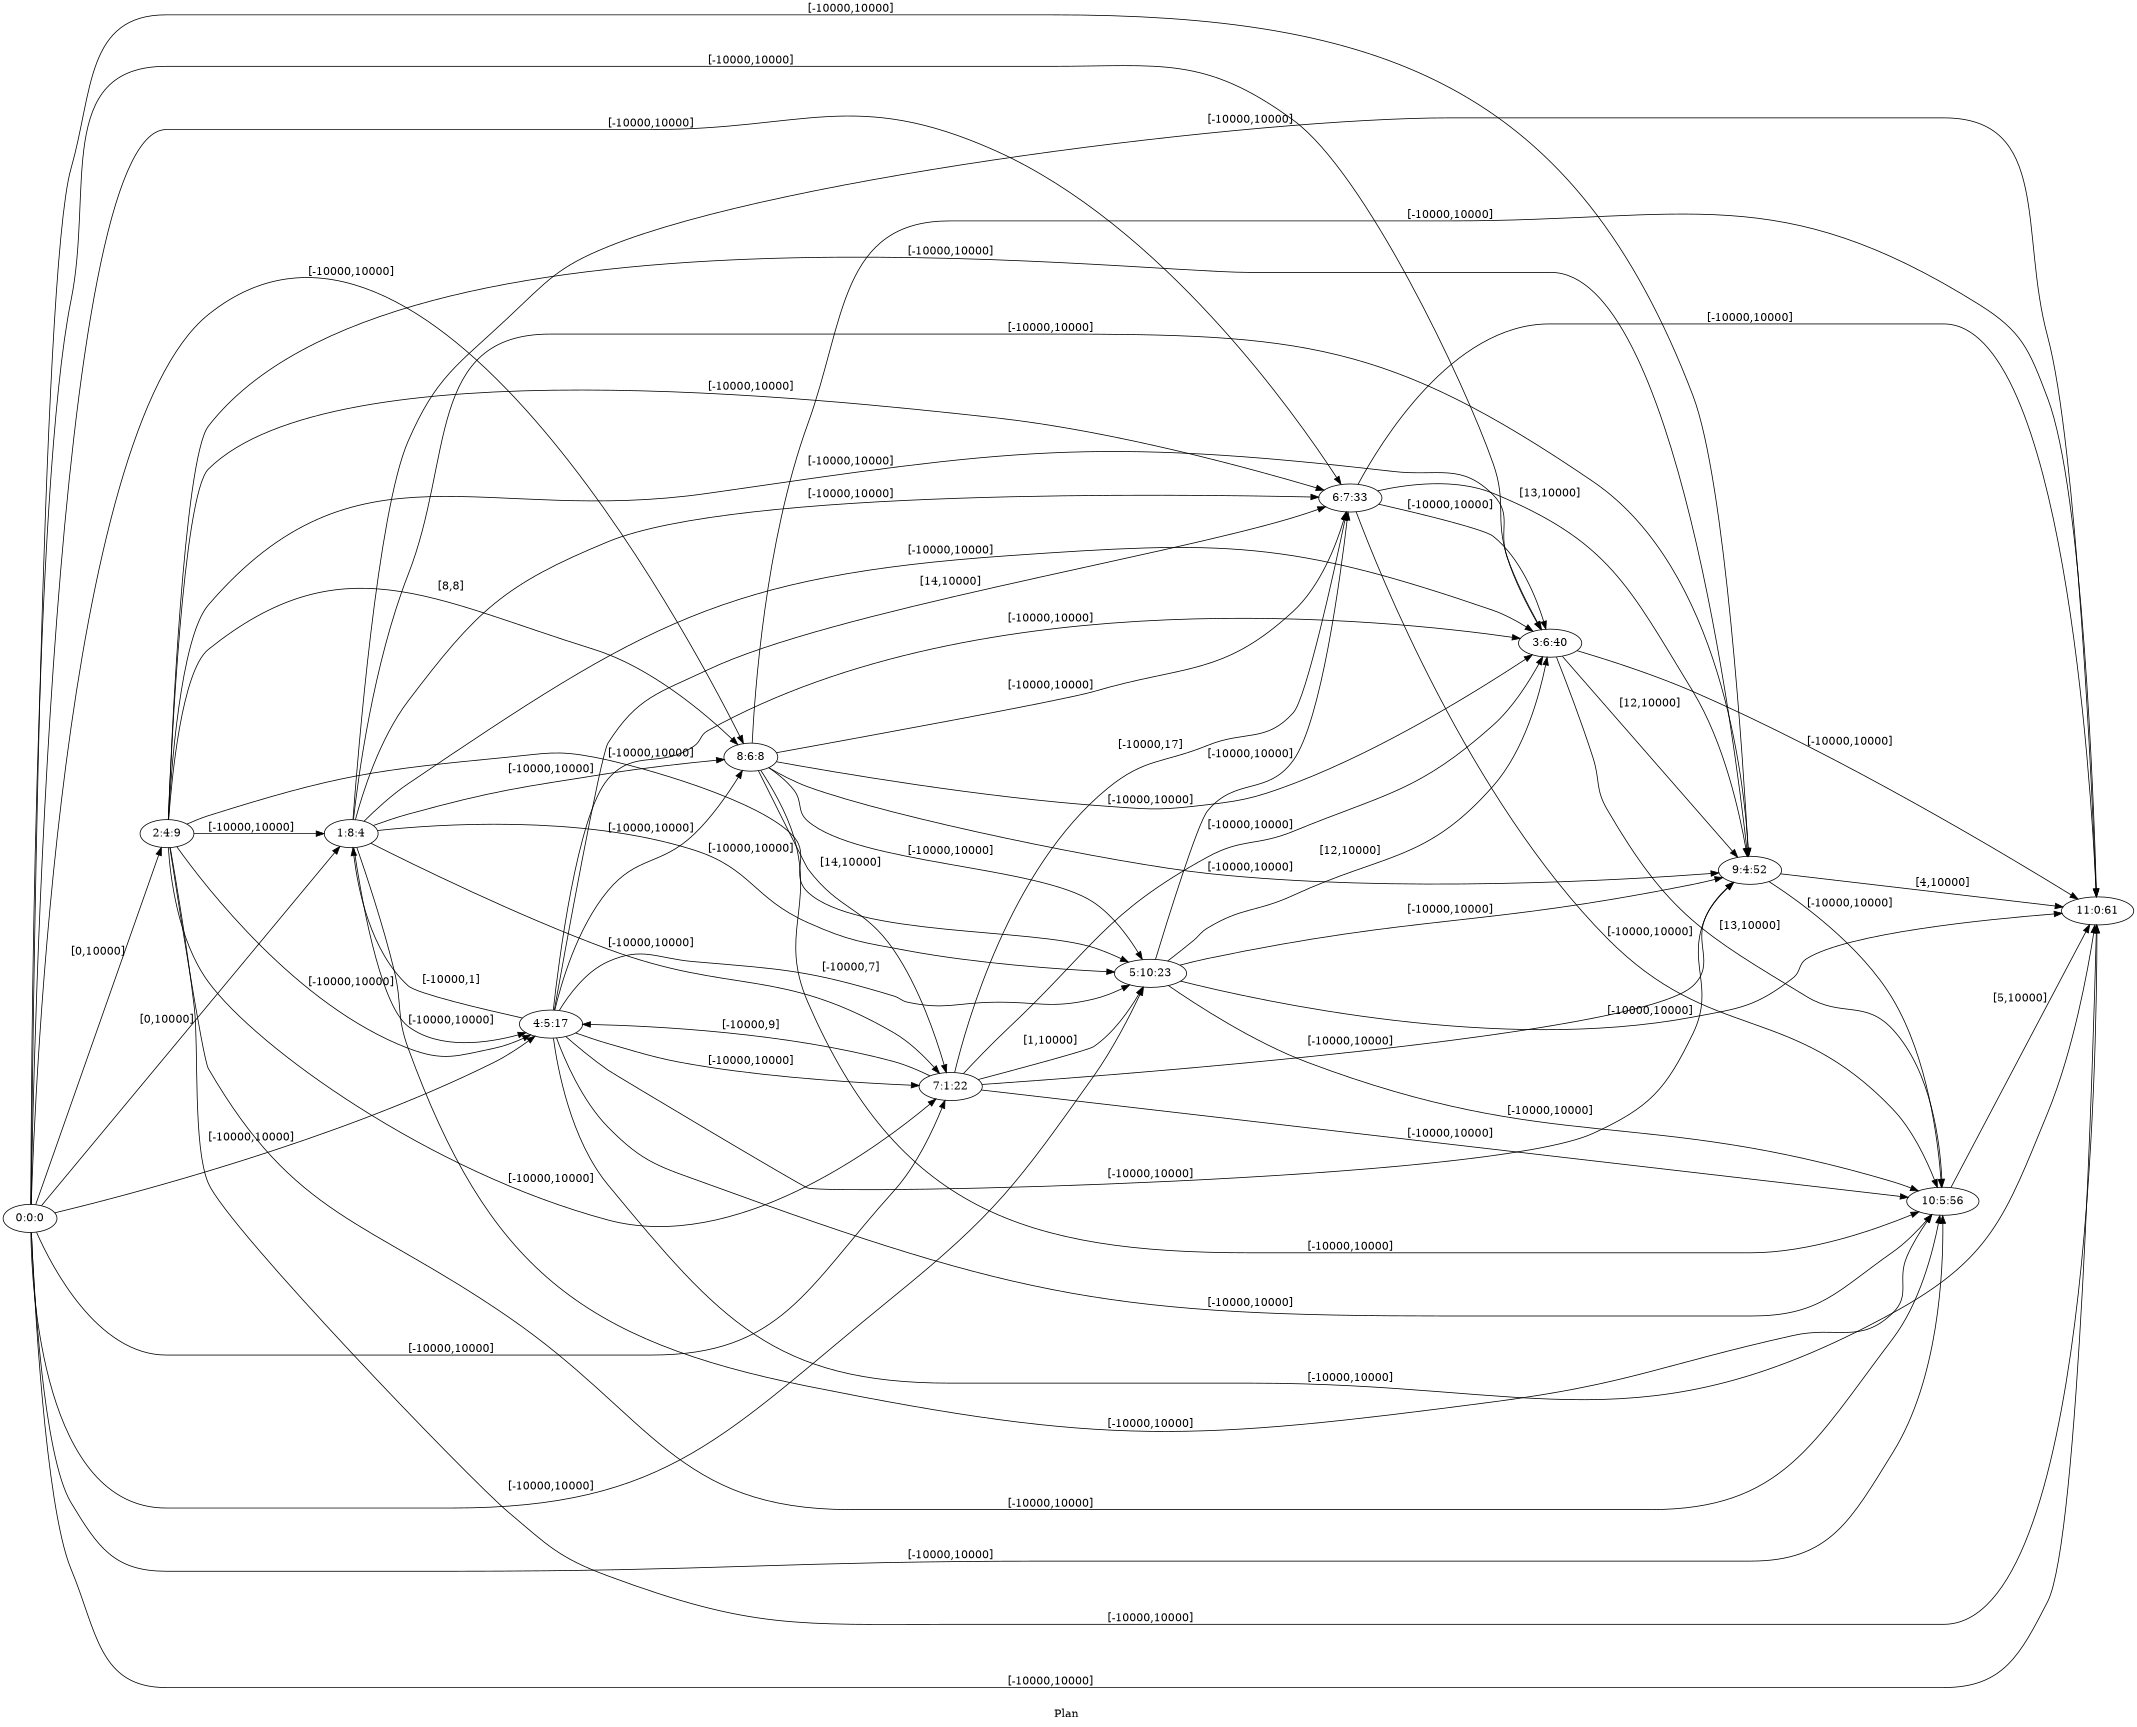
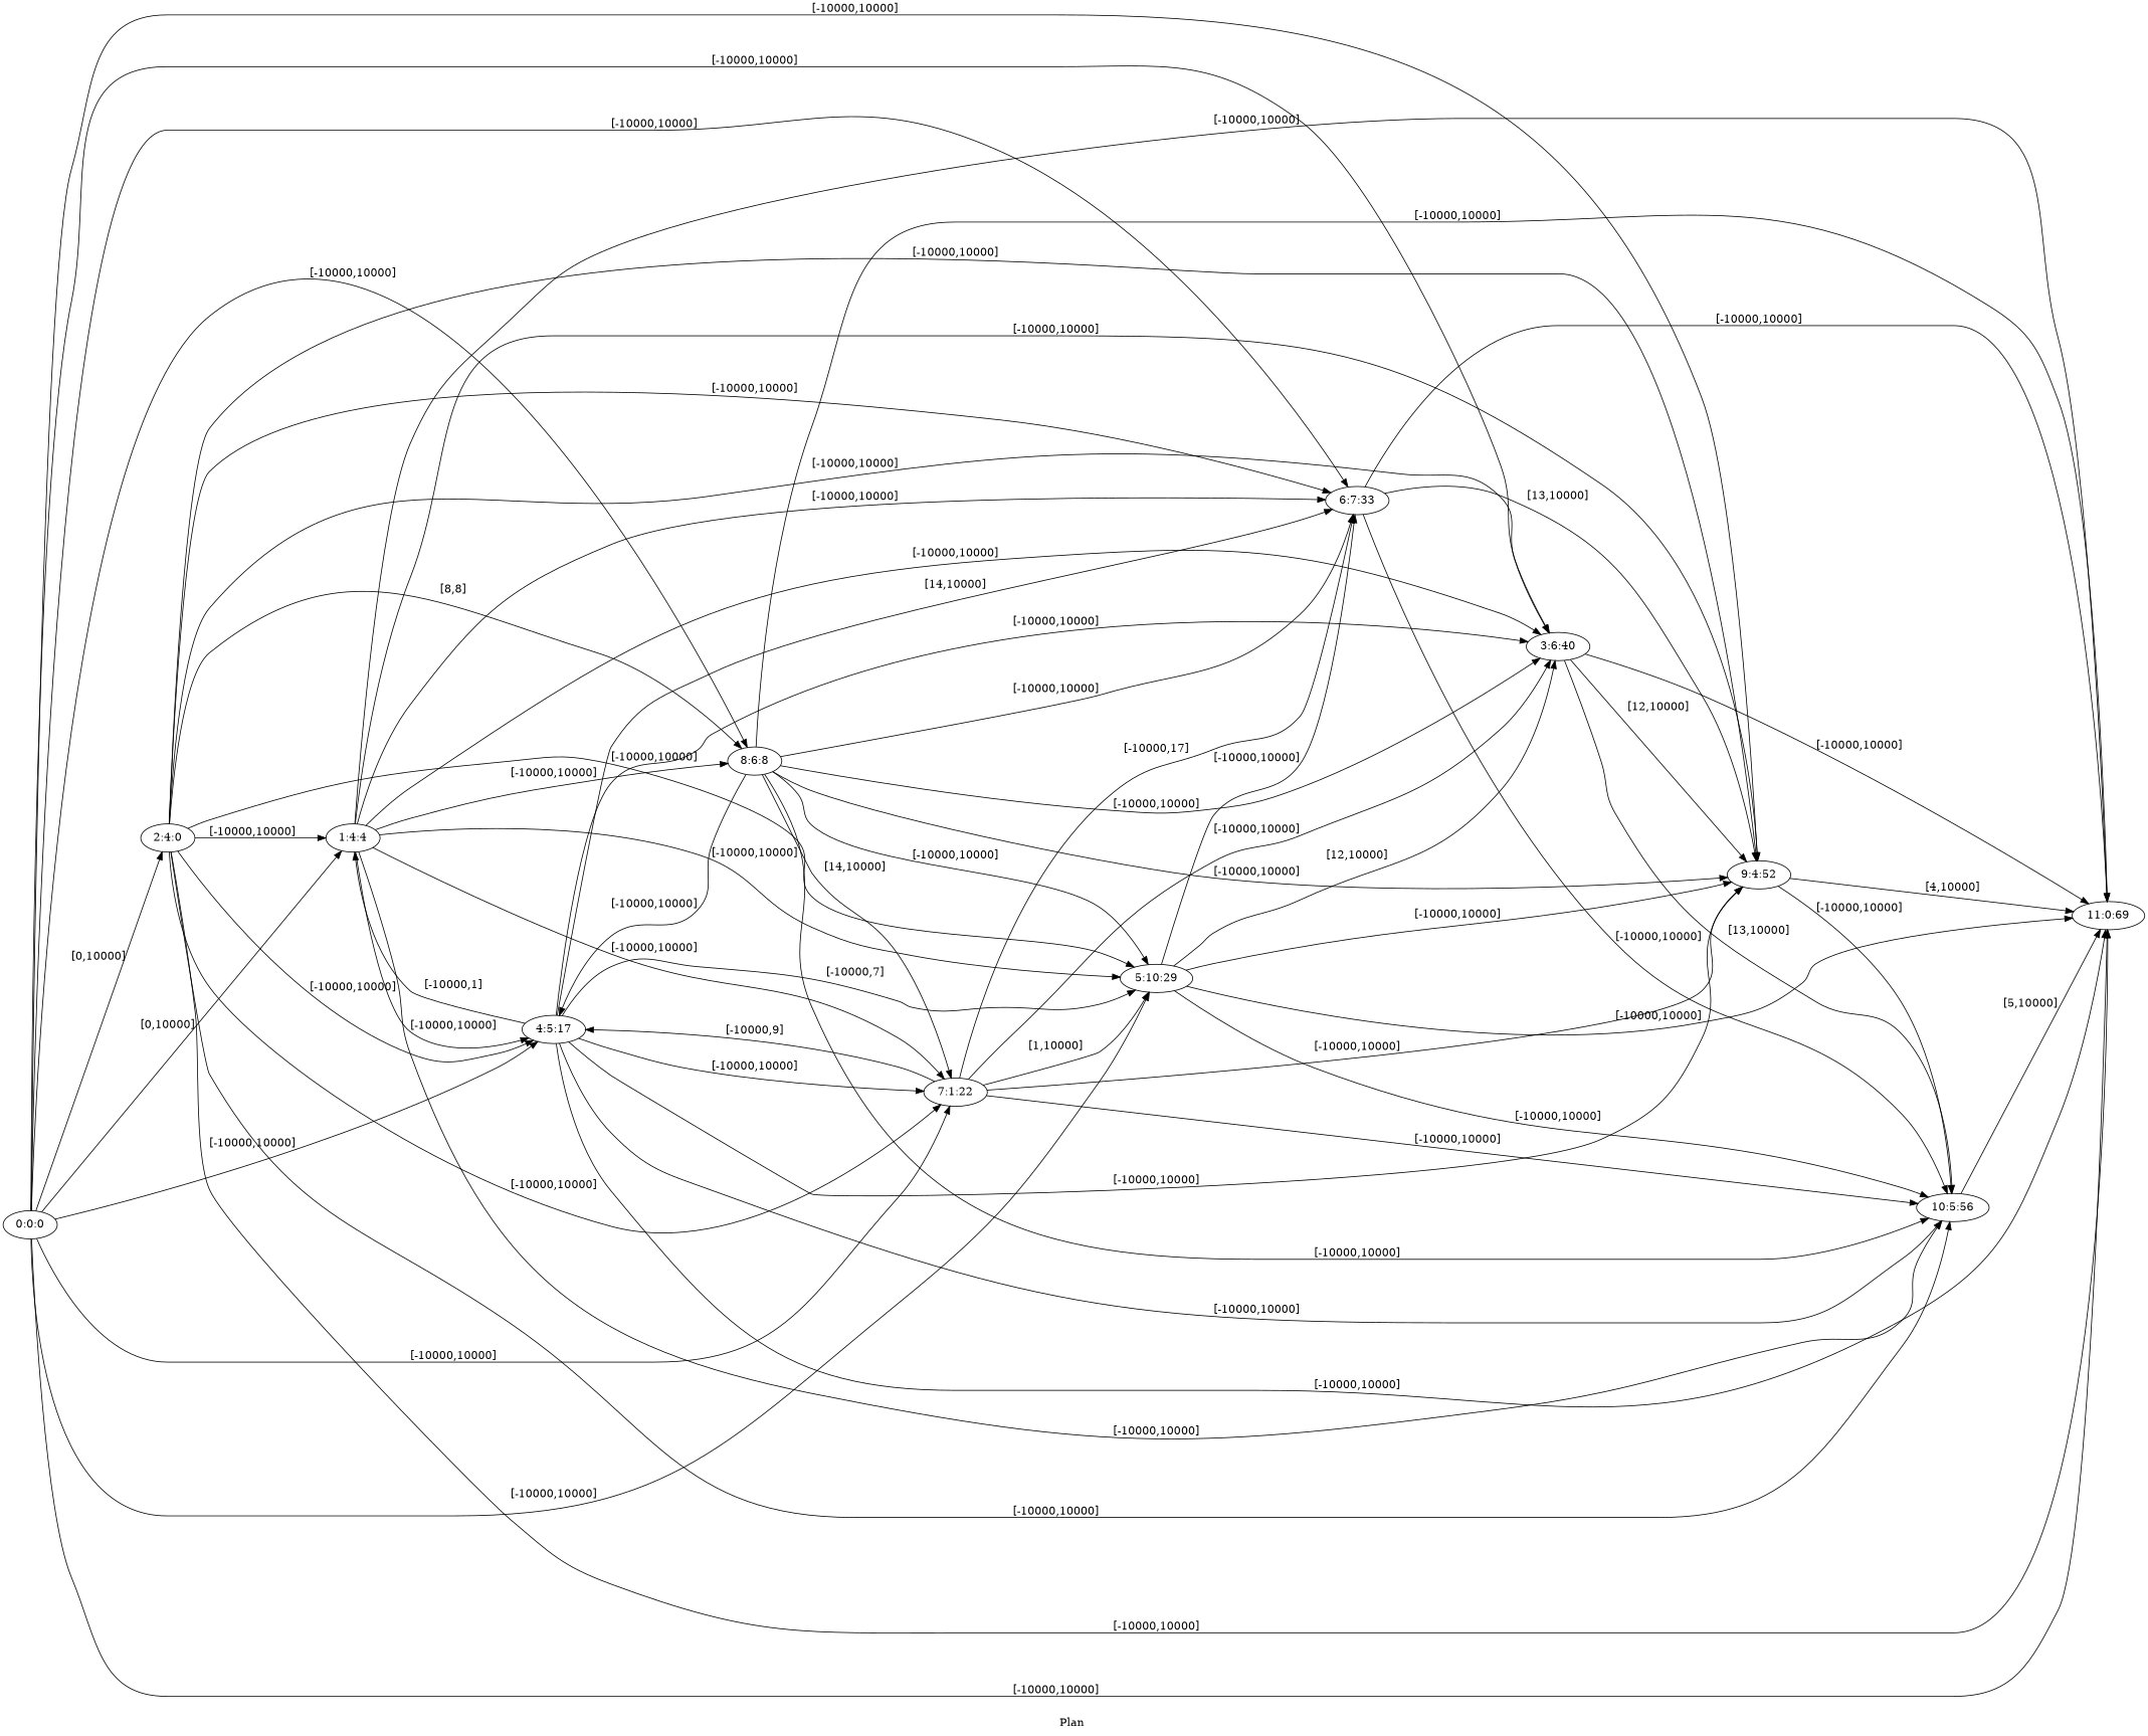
  digraph {
    fldt=0.516958
    label="Plan "
    nodesep=.45
    rankdir=LR
    "0:0:0"
-   "1:4:4" [label="1:8:4"]
-   "2:4:0" [label="2:4:9"]
+   "1:4:4"
+   "2:4:0"
    "3:6:40"
    "4:5:17"
-   "5:10:23"
+   "5:10:23" [label="5:10:29"]
    "6:7:33"
    "7:1:22"
    n9 [label="8:6:8"]
    "9:4:52"
    "10:5:56"
-   "11:0:61"
+   "11:0:61" [label="11:0:69"]
    "0:0:0" -> "1:4:4" [label="[0,10000]"]
    "0:0:0" -> "2:4:0" [label="[0,10000]"]
    "0:0:0" -> "3:6:40" [label="[-10000,10000]"]
    "0:0:0" -> "4:5:17" [label="[-10000,10000]"]
    "0:0:0" -> "5:10:23" [label="[-10000,10000]"]
    "0:0:0" -> "6:7:33" [label="[-10000,10000]"]
    "0:0:0" -> "7:1:22" [label="[-10000,10000]"]
    "0:0:0" -> n9 [label="[-10000,10000]"]
    "0:0:0" -> "9:4:52" [label="[-10000,10000]"]
-   "0:0:0" -> "10:5:56" [label="[-10000,10000]"]
    "0:0:0" -> "11:0:61" [label="[-10000,10000]"]
    "1:4:4" -> "3:6:40" [label="[-10000,10000]"]
    "1:4:4" -> "4:5:17" [label="[-10000,10000]"]
    "1:4:4" -> "5:10:23" [label="[-10000,10000]"]
    "1:4:4" -> "6:7:33" [label="[-10000,10000]"]
    "1:4:4" -> "7:1:22" [label="[-10000,10000]"]
    "1:4:4" -> n9 [label="[-10000,10000]"]
    "1:4:4" -> "9:4:52" [label="[-10000,10000]"]
    "1:4:4" -> "10:5:56" [label="[-10000,10000]"]
    "1:4:4" -> "11:0:61" [label="[-10000,10000]"]
    "2:4:0" -> "1:4:4" [label="[-10000,10000]"]
    "2:4:0" -> "3:6:40" [label="[-10000,10000]"]
    "2:4:0" -> "4:5:17" [label="[-10000,10000]"]
    "2:4:0" -> "5:10:23" [label="[-10000,10000]"]
    "2:4:0" -> "6:7:33" [label="[-10000,10000]"]
    "2:4:0" -> "7:1:22" [label="[-10000,10000]"]
    "2:4:0" -> n9 [label="[8,8]"]
    "2:4:0" -> "9:4:52" [label="[-10000,10000]"]
    "2:4:0" -> "10:5:56" [label="[-10000,10000]"]
    "2:4:0" -> "11:0:61" [label="[-10000,10000]"]
    "3:6:40" -> "9:4:52" [label="[12,10000]"]
    "3:6:40" -> "10:5:56" [label="[13,10000]"]
    "3:6:40" -> "11:0:61" [label="[-10000,10000]"]
    "4:5:17" -> "1:4:4" [label="[-10000,1]"]
    "4:5:17" -> "3:6:40" [label="[-10000,10000]"]
    "4:5:17" -> "5:10:23" [label="[-10000,7]"]
    "4:5:17" -> "6:7:33" [label="[14,10000]"]
    "4:5:17" -> "7:1:22" [label="[-10000,10000]"]
    "4:5:17" -> "9:4:52" [label="[-10000,10000]"]
    "4:5:17" -> "10:5:56" [label="[-10000,10000]"]
    "4:5:17" -> "11:0:61" [label="[-10000,10000]"]
    "5:10:23" -> "3:6:40" [label="[12,10000]"]
    "5:10:23" -> "6:7:33" [label="[-10000,10000]"]
    "5:10:23" -> "9:4:52" [label="[-10000,10000]"]
    "5:10:23" -> "10:5:56" [label="[-10000,10000]"]
    "5:10:23" -> "11:0:61" [label="[-10000,10000]"]
-   "6:7:33" -> "3:6:40" [label="[-10000,10000]"]
    "6:7:33" -> "9:4:52" [label="[13,10000]"]
    "6:7:33" -> "10:5:56" [label="[-10000,10000]"]
    "6:7:33" -> "11:0:61" [label="[-10000,10000]"]
    "7:1:22" -> "3:6:40" [label="[-10000,10000]"]
    "7:1:22" -> "4:5:17" [label="[-10000,9]"]
    "7:1:22" -> "5:10:23" [label="[1,10000]"]
    "7:1:22" -> "6:7:33" [label="[-10000,17]"]
    "7:1:22" -> "9:4:52" [label="[-10000,10000]"]
    "7:1:22" -> "10:5:56" [label="[-10000,10000]"]
    n9 -> "3:6:40" [label="[-10000,10000]"]
-   "4:5:17" -> n9 [label="[-10000,10000]"]
+   n9 -> "4:5:17" [label="[-10000,10000]"]
    n9 -> "5:10:23" [label="[-10000,10000]"]
    n9 -> "6:7:33" [label="[-10000,10000]"]
    n9 -> "7:1:22" [label="[14,10000]"]
    n9 -> "9:4:52" [label="[-10000,10000]"]
    n9 -> "10:5:56" [label="[-10000,10000]"]
    n9 -> "11:0:61" [label="[-10000,10000]"]
    "9:4:52" -> "10:5:56" [label="[-10000,10000]"]
    "9:4:52" -> "11:0:61" [label="[4,10000]"]
    "10:5:56" -> "11:0:61" [label="[5,10000]"]
  }
